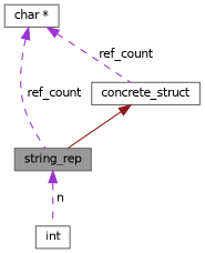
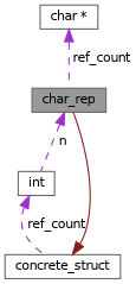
  digraph {
    node [color=gray40 fillcolor=white fontname=Helvetica fontsize=10 shape=box style=filled]
    edge [color=darkorchid3 dir=back fontname=Helvetica fontsize=10 labelfontname=Helvetica labelfontsize=10 style=dashed]
-   n1 [fillcolor=grey60 fontcolor=black height=0.2 label=string_rep width=0.4]
+   n1 [fillcolor=grey60 fontcolor=black height=0.2 label=char_rep width=0.4]
    n2 [height=0.2 label=int width=0.4]
    n3 [height=0.2 label=concrete_struct width=0.4]
    n4 [height=0.2 label="char *" width=0.4]
    n1 -> n2 [label=" n"]
-   n4 -> n3 [label=" ref_count"]
+   n2 -> n3 [label=" ref_count"]
    n3 -> n1 [color=firebrick4 style=solid]
    n4 -> n1 [label=" ref_count"]
  }
